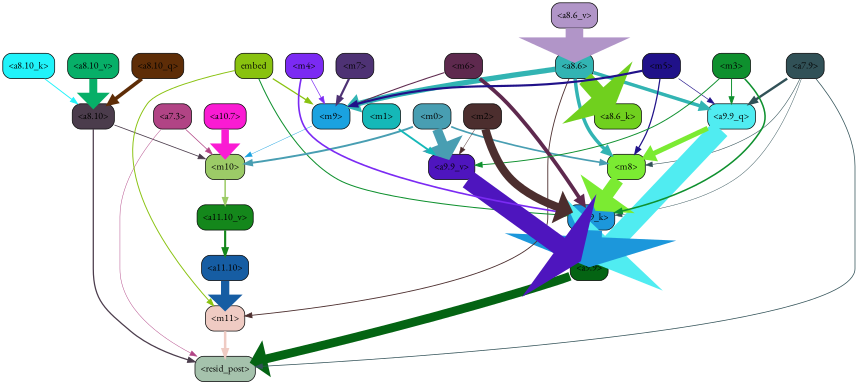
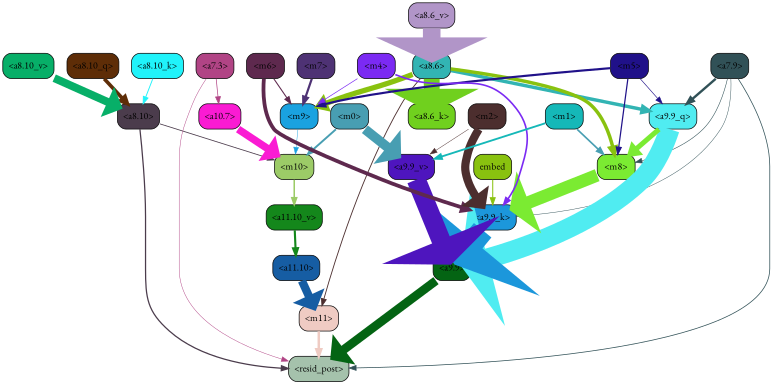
  strict digraph {
    fontname="EB Garamond"
    splines=true
    node [color=black fontname="EB Garamond" shape=box style="filled, rounded"]
    edge [color="#315157" fontname="EB Garamond"]
    "<m11>" [fillcolor="#efcbc3"]
    "<resid_post>" [fillcolor="#a5c2ac"]
    "<a9.9>" [fillcolor="#046413"]
    "<a8.10>" [fillcolor="#4b3c4c"]
    "<m10>" [fillcolor="#9ccb67"]
    "<a11.10_v>" [fillcolor="#14871b"]
    "<a11.10>" [fillcolor="#165da3"]
    "<a7.9>" [fillcolor="#315157"]
    "<a9.9_q>" [fillcolor="#50ecf1"]
    "<a9.9_k>" [fillcolor="#1c97db"]
    "<m8>" [fillcolor="#7beb32"]
    "<a7.3>" [fillcolor="#b14485"]
    "<a8.6>" [fillcolor="#32b4b3"]
    "<m9>" [fillcolor="#1aa2e0"]
    "<a8.6_k>" [fillcolor="#70d01e"]
    embed [fillcolor="#89c20f"]
    "<a10.7>" [fillcolor="#fa1bd3"]
    "<m0>" [fillcolor="#489eb2"]
    "<a9.9_v>" [fillcolor="#4e15be"]
    "<m7>" [fillcolor="#4e3274"]
    "<m6>" [fillcolor="#5e294e"]
    "<m5>" [fillcolor="#201189"]
    "<m4>" [fillcolor="#7b2af3"]
-   "<m3>" [fillcolor="#0e902e"]
    "<m2>" [fillcolor="#4c2e2e"]
    "<m1>" [fillcolor="#15b8b8"]
    "<a8.10_q>" [fillcolor="#5e2d07"]
    "<a8.10_k>" [fillcolor="#20f3fa"]
    "<a8.10_v>" [fillcolor="#07af68"]
    "<a8.6_v>" [fillcolor="#b195c8"]
    "<m11>" -> "<resid_post>" [color="#efcbc3" penwidth=3.564229369163513]
    "<a9.9>" -> "<resid_post>" [color="#046413" penwidth=12.493714332580566]
    "<a8.10>" -> "<resid_post>" [color="#4b3c4c" penwidth=1.7969894409179688]
    "<a8.10>" -> "<m10>" [color="#4b3c4c" penwidth=1.1516046524047852]
    "<m10>" -> "<a11.10_v>" [color="#9ccb67" penwidth=2.195528030395508]
    "<a11.10_v>" -> "<a11.10>" [color="#14871b" penwidth=3.037395477294922]
    "<a11.10>" -> "<m11>" [color="#165da3" penwidth=11.804504871368408]
    "<a7.9>" -> "<resid_post>" [penwidth=1.061915397644043]
    "<a7.9>" -> "<a9.9_q>" [penwidth=3.4010400772094727]
    "<a7.9>" -> "<a9.9_k>" [penwidth=0.6359977722167969]
    "<a7.9>" -> "<m8>" [penwidth=0.7847824096679688]
    "<a9.9_q>" -> "<a9.9>" [color="#50ecf1" penwidth=28.56541872024536]
    "<a9.9_q>" -> "<m8>" [color="#7beb32" penwidth=7.189451217651367]
    "<a9.9_k>" -> "<a9.9>" [color="#1c97db" penwidth=32.31142416596413]
    "<m8>" -> "<a9.9_k>" [color="#7beb32" penwidth=18.19952392578125]
    "<a7.3>" -> "<resid_post>" [color="#b14485" penwidth=0.6493911743164062]
-   "<a7.3>" -> "<m10>" [color="#b14485" penwidth=1.0287714004516602]
+   "<a7.3>" -> "<a10.7>" [color="#b14485" penwidth=1.0287714004516602]
    "<a8.6>" -> "<m11>" [color="#4c2e2e" penwidth=1.2564282417297363]
    "<a8.6>" -> "<a9.9_q>" [color="#32b4b3" penwidth=4.915989875793457]
-   "<a8.6>" -> "<m8>" [color="#32b4b3" penwidth=4.953336715698242]
-   "<a8.6>" -> "<m9>" [color="#32b4b3" penwidth=7.538959503173828]
+   "<a8.6>" -> "<m8>" [color="#89c20f" penwidth=4.953336715698242]
+   "<a8.6>" -> "<m9>" [color="#89c20f" penwidth=7.538959503173828]
    "<a8.6>" -> "<a8.6_k>" [color="#70d01e" penwidth=22.57996129989624]
    "<m9>" -> "<m10>" [color="#1aa2e0" penwidth=0.6350235939025879]
-   embed -> "<m11>" [color="#89c20f" penwidth=1.3679008483886719]
-   embed -> "<a9.9_k>" [color="#0e902e" penwidth=1.4555702209472656]
-   embed -> "<m9>" [color="#89c20f" penwidth=1.8025074005126953]
+   embed -> "<a9.9_k>" [color="#89c20f" penwidth=1.4555702209472656]
    "<a10.7>" -> "<m10>" [color="#fa1bd3" penwidth=10.747549057006836]
    "<m0>" -> "<m10>" [color="#489eb2" penwidth=2.7613906860351562]
-   "<m0>" -> "<m8>" [color="#489eb2" penwidth=2.381570816040039]
+   "<m1>" -> "<m8>" [color="#489eb2" penwidth=2.381570816040039]
    "<m0>" -> "<a9.9_v>" [color="#489eb2" penwidth=13.730411529541016]
    "<a9.9_v>" -> "<a9.9>" [color="#4e15be" penwidth=27.08489227294922]
    "<m7>" -> "<m9>" [color="#4e3274" penwidth=3.136892318725586]
    "<m6>" -> "<a9.9_k>" [color="#5e294e" penwidth=5.398126602172852]
    "<m6>" -> "<m9>" [color="#5e294e" penwidth=1.5130538940429688]
    "<m5>" -> "<a9.9_q>" [color="#201189" penwidth=0.8938226699829102]
    "<m5>" -> "<m8>" [color="#201189" penwidth=1.7677688598632812]
    "<m5>" -> "<m9>" [color="#201189" penwidth=3.070161819458008]
    "<m4>" -> "<a9.9_k>" [color="#7b2af3" penwidth=2.334225654602051]
    "<m4>" -> "<m9>" [color="#7b2af3" penwidth=0.9546451568603516]
-   "<m3>" -> "<a9.9_q>" [color="#0e902e" penwidth=1.3806190490722656]
-   "<m3>" -> "<a9.9_k>" [color="#0e902e" penwidth=2.201329231262207]
-   "<m3>" -> "<a9.9_v>" [color="#0e902e" penwidth=1.3742599487304688]
    "<m2>" -> "<a9.9_k>" [color="#4c2e2e" penwidth=11.667590618133545]
    "<m2>" -> "<a9.9_v>" [color="#4c2e2e" penwidth=0.6356887817382812]
    "<m1>" -> "<a9.9_v>" [color="#15b8b8" penwidth=2.656749725341797]
    "<a8.10_q>" -> "<a8.10>" [color="#5e2d07" penwidth=5.194318771362305]
    "<a8.10_k>" -> "<a8.10>" [color="#20f3fa" penwidth=1.3374805450439453]
    "<a8.10_v>" -> "<a8.10>" [color="#07af68" penwidth=11.339973449707031]
    "<a8.6_v>" -> "<a8.6>" [color="#b195c8" penwidth=25.068782806396484]
  }
